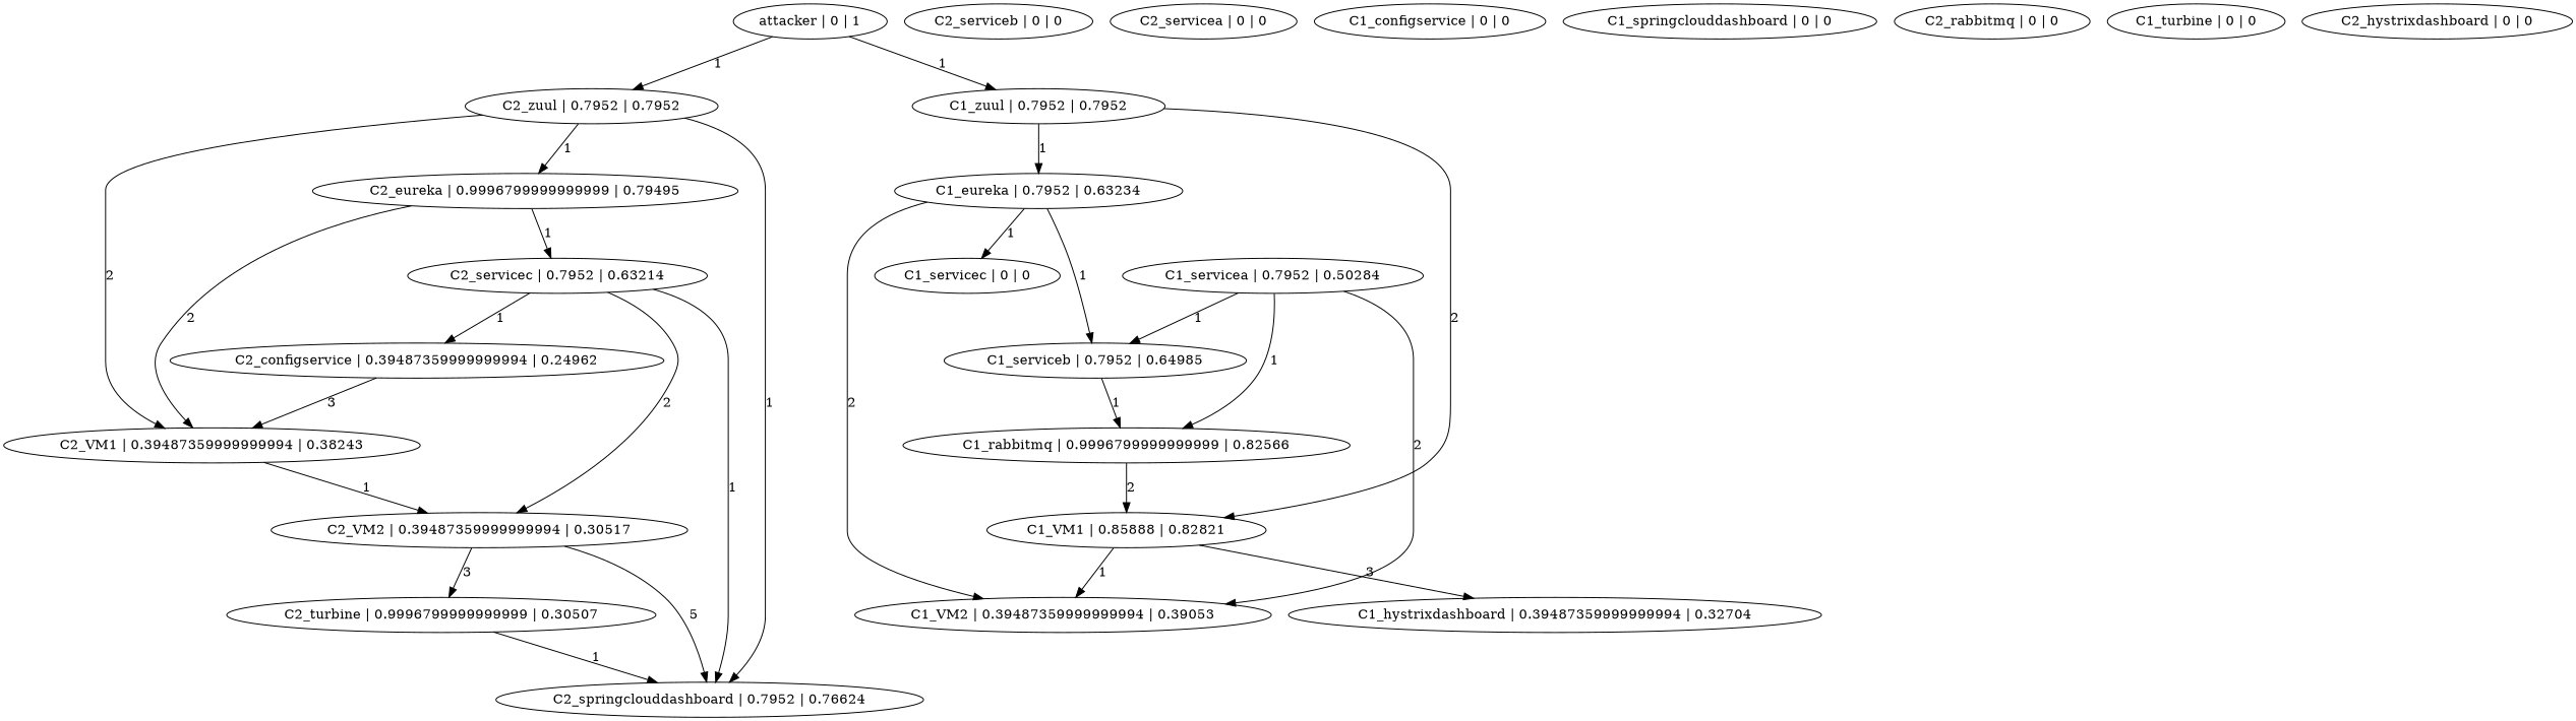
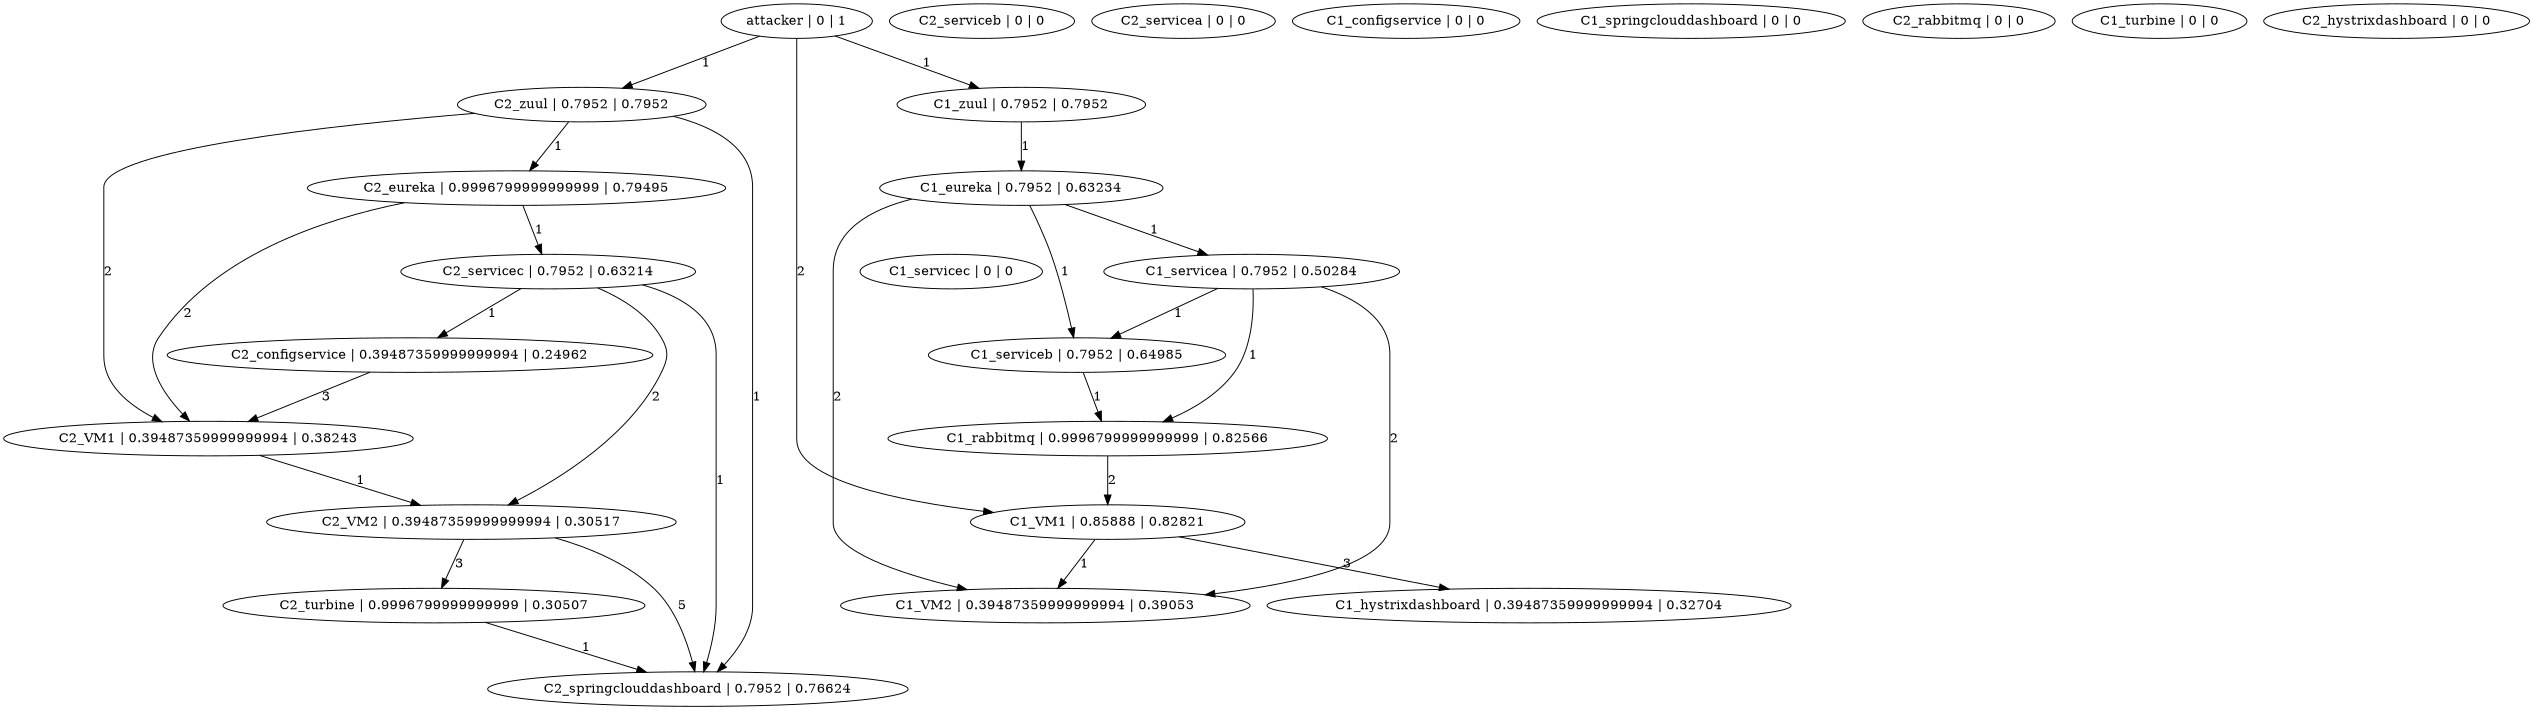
  digraph {
    n1 [label="C2_servicec | 0.7952 | 0.63214"]
    n2 [label="C2_configservice | 0.39487359999999994 | 0.24962"]
    n3 [label="C2_VM2 | 0.39487359999999994 | 0.30517"]
    n4 [label="C2_springclouddashboard | 0.7952 | 0.76624"]
    n5 [label="C2_VM1 | 0.39487359999999994 | 0.38243"]
    n6 [label="C2_turbine | 0.9996799999999999 | 0.30507"]
    n7 [label="C1_VM2 | 0.39487359999999994 | 0.39053"]
    n8 [label="C2_serviceb | 0 | 0"]
    n9 [label="C1_hystrixdashboard | 0.39487359999999994 | 0.32704"]
    n10 [label="attacker | 0 | 1"]
    n11 [label="C2_zuul | 0.7952 | 0.7952"]
    n12 [label="C1_zuul | 0.7952 | 0.7952"]
    n13 [label="C2_eureka | 0.9996799999999999 | 0.79495"]
    n14 [label="C1_VM1 | 0.85888 | 0.82821"]
    n15 [label="C1_eureka | 0.7952 | 0.63234"]
    n16 [label="C1_serviceb | 0.7952 | 0.64985"]
    n17 [label="C1_servicea | 0.7952 | 0.50284"]
    n18 [label="C1_rabbitmq | 0.9996799999999999 | 0.82566"]
    n19 [label="C2_servicea | 0 | 0"]
    n20 [label="C1_servicec | 0 | 0"]
    n21 [label="C1_configservice | 0 | 0"]
    n22 [label="C1_springclouddashboard | 0 | 0"]
    n23 [label="C2_rabbitmq | 0 | 0"]
    n24 [label="C1_turbine | 0 | 0"]
    n25 [label="C2_hystrixdashboard | 0 | 0"]
    n1 -> n2 [label=1]
    n1 -> n3 [label=2]
    n1 -> n4 [label=1]
    n2 -> n5 [label=3]
    n3 -> n4 [label=5]
    n3 -> n6 [label=3]
    n5 -> n3 [label=1]
    n6 -> n4 [label=1]
    n10 -> n11 [label=1]
    n10 -> n12 [label=1]
    n11 -> n4 [label=1]
    n11 -> n5 [label=2]
    n11 -> n13 [label=1]
-   n12 -> n14 [label=2]
+   n10 -> n14 [label=2]
    n12 -> n15 [label=1]
    n13 -> n1 [label=1]
    n13 -> n5 [label=2]
    n14 -> n7 [label=1]
    n14 -> n9 [label=3]
    n15 -> n7 [label=2]
    n15 -> n16 [label=1]
-   n15 -> n20 [label=1]
+   n15 -> n17 [label=1]
    n16 -> n18 [label=1]
    n17 -> n7 [label=2]
    n17 -> n16 [label=1]
    n17 -> n18 [label=1]
    n18 -> n14 [label=2]
  }
